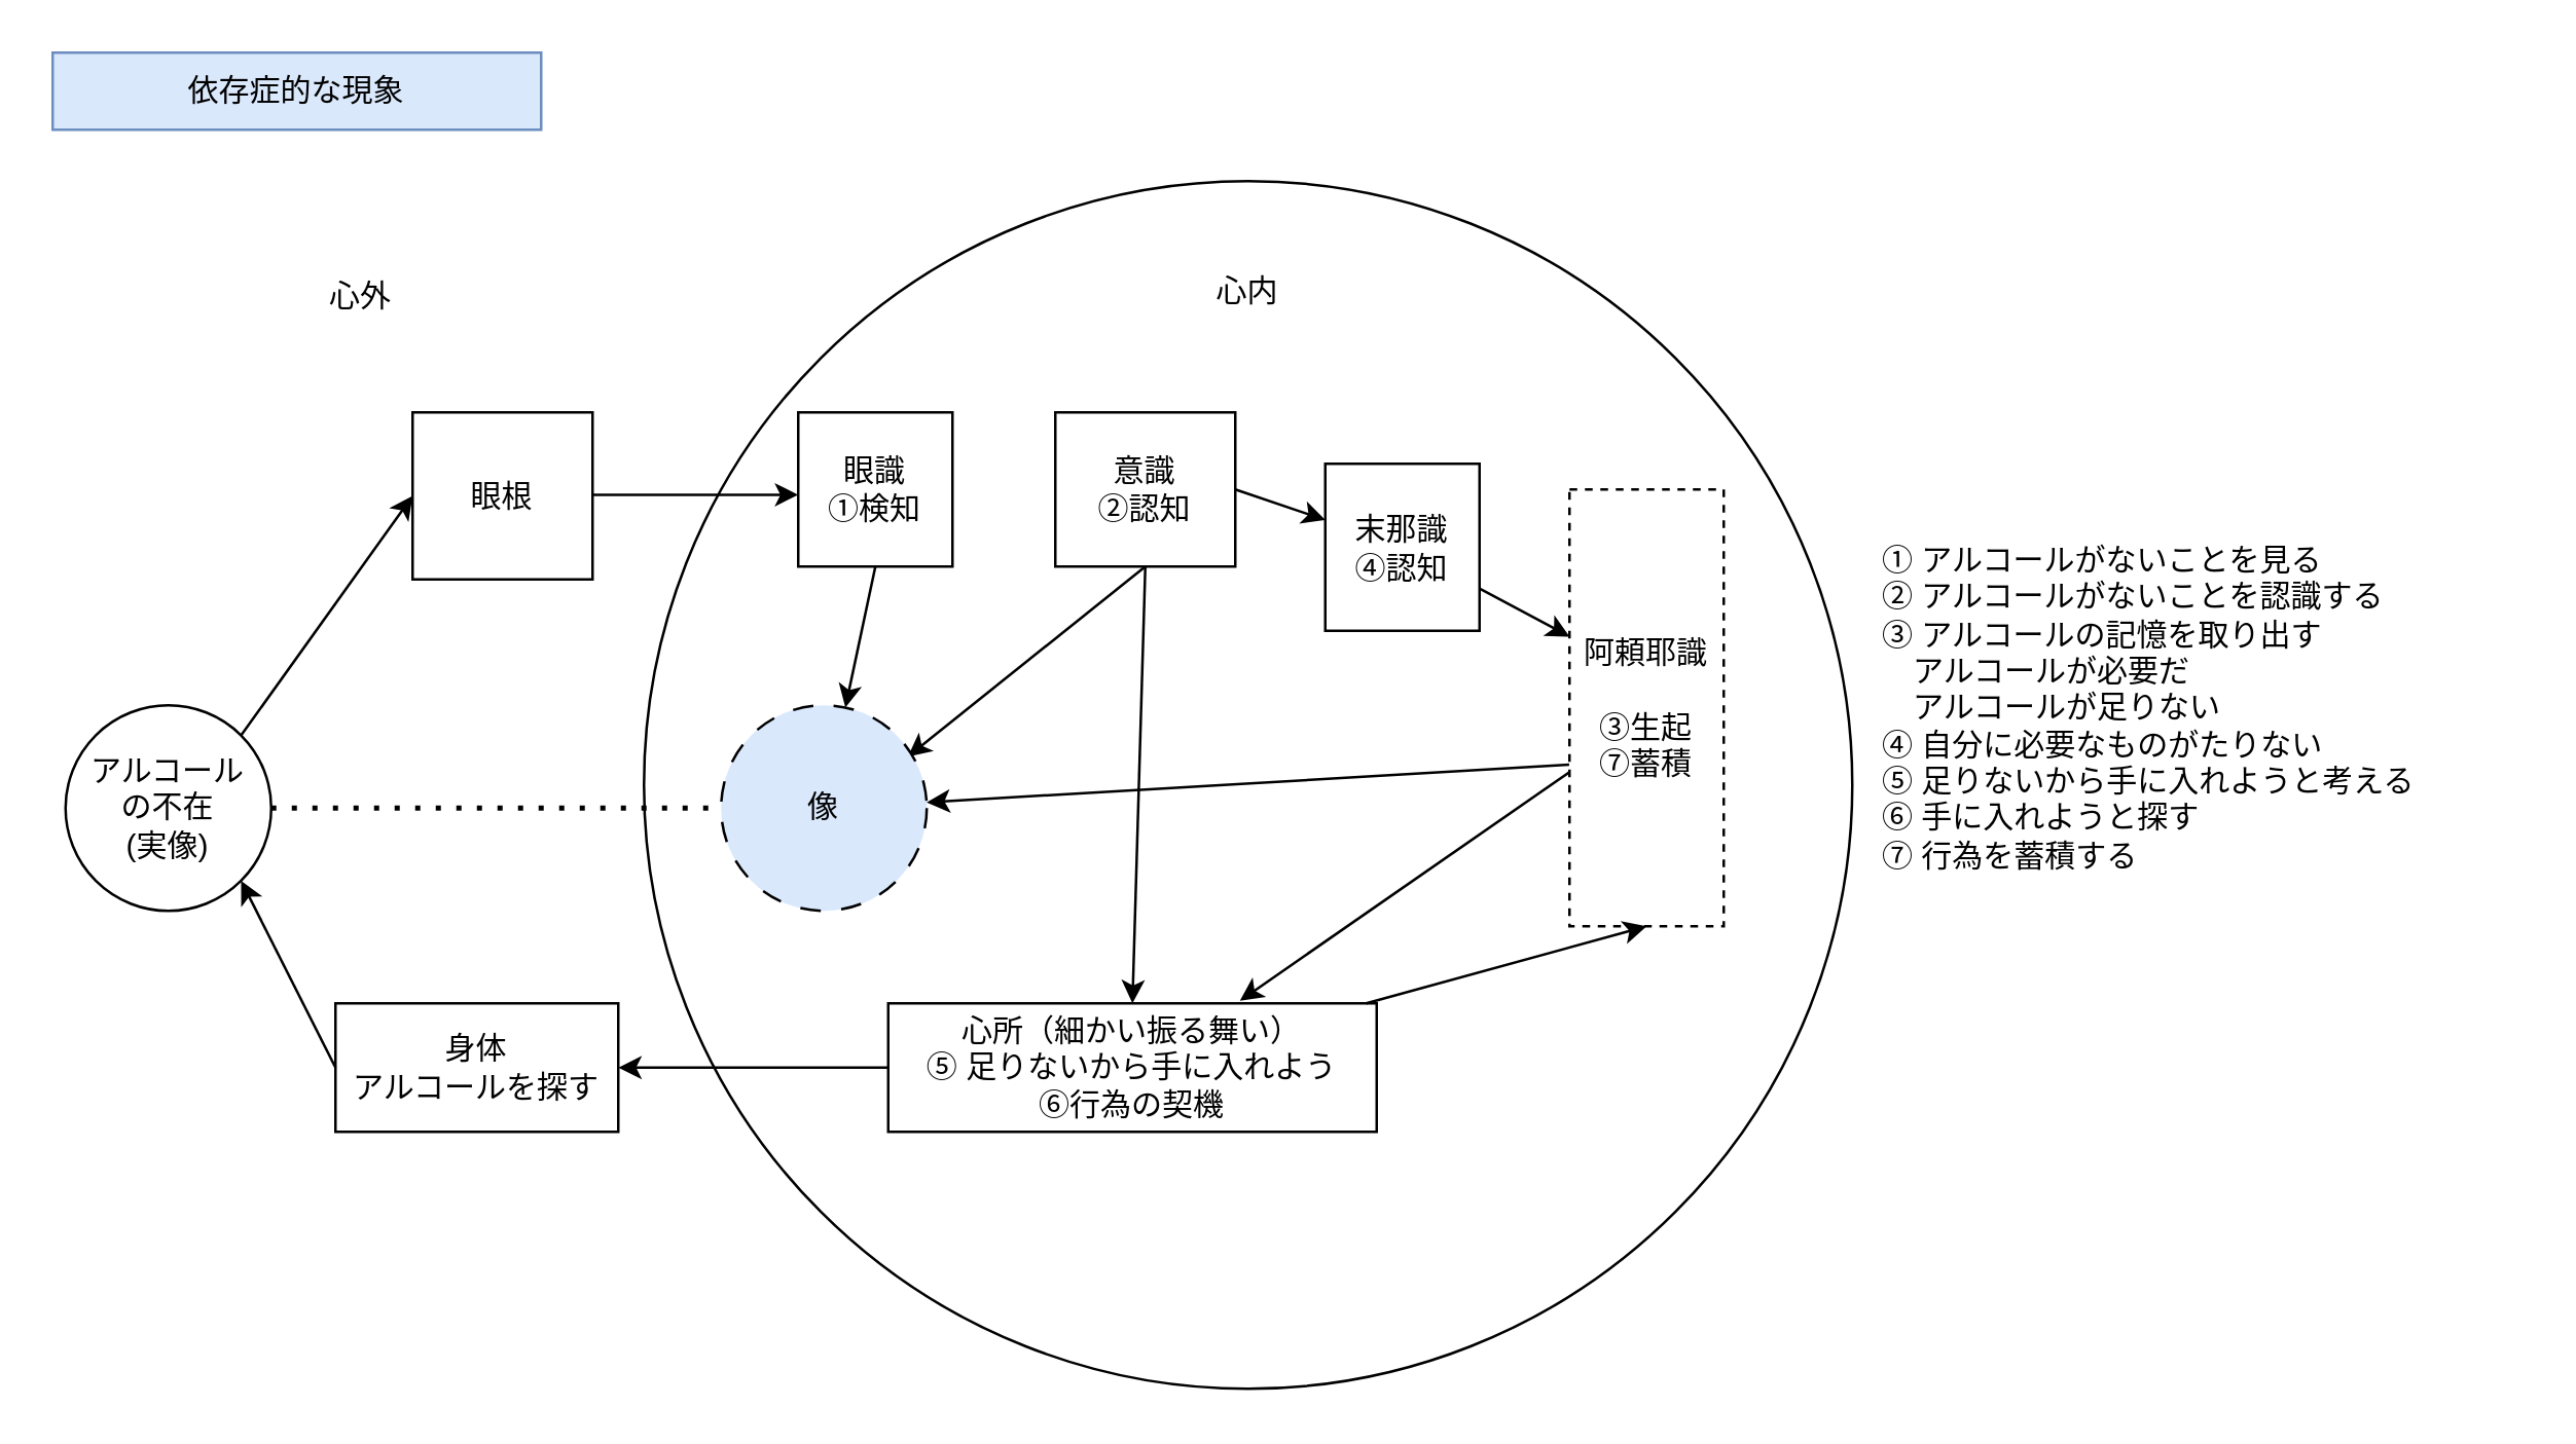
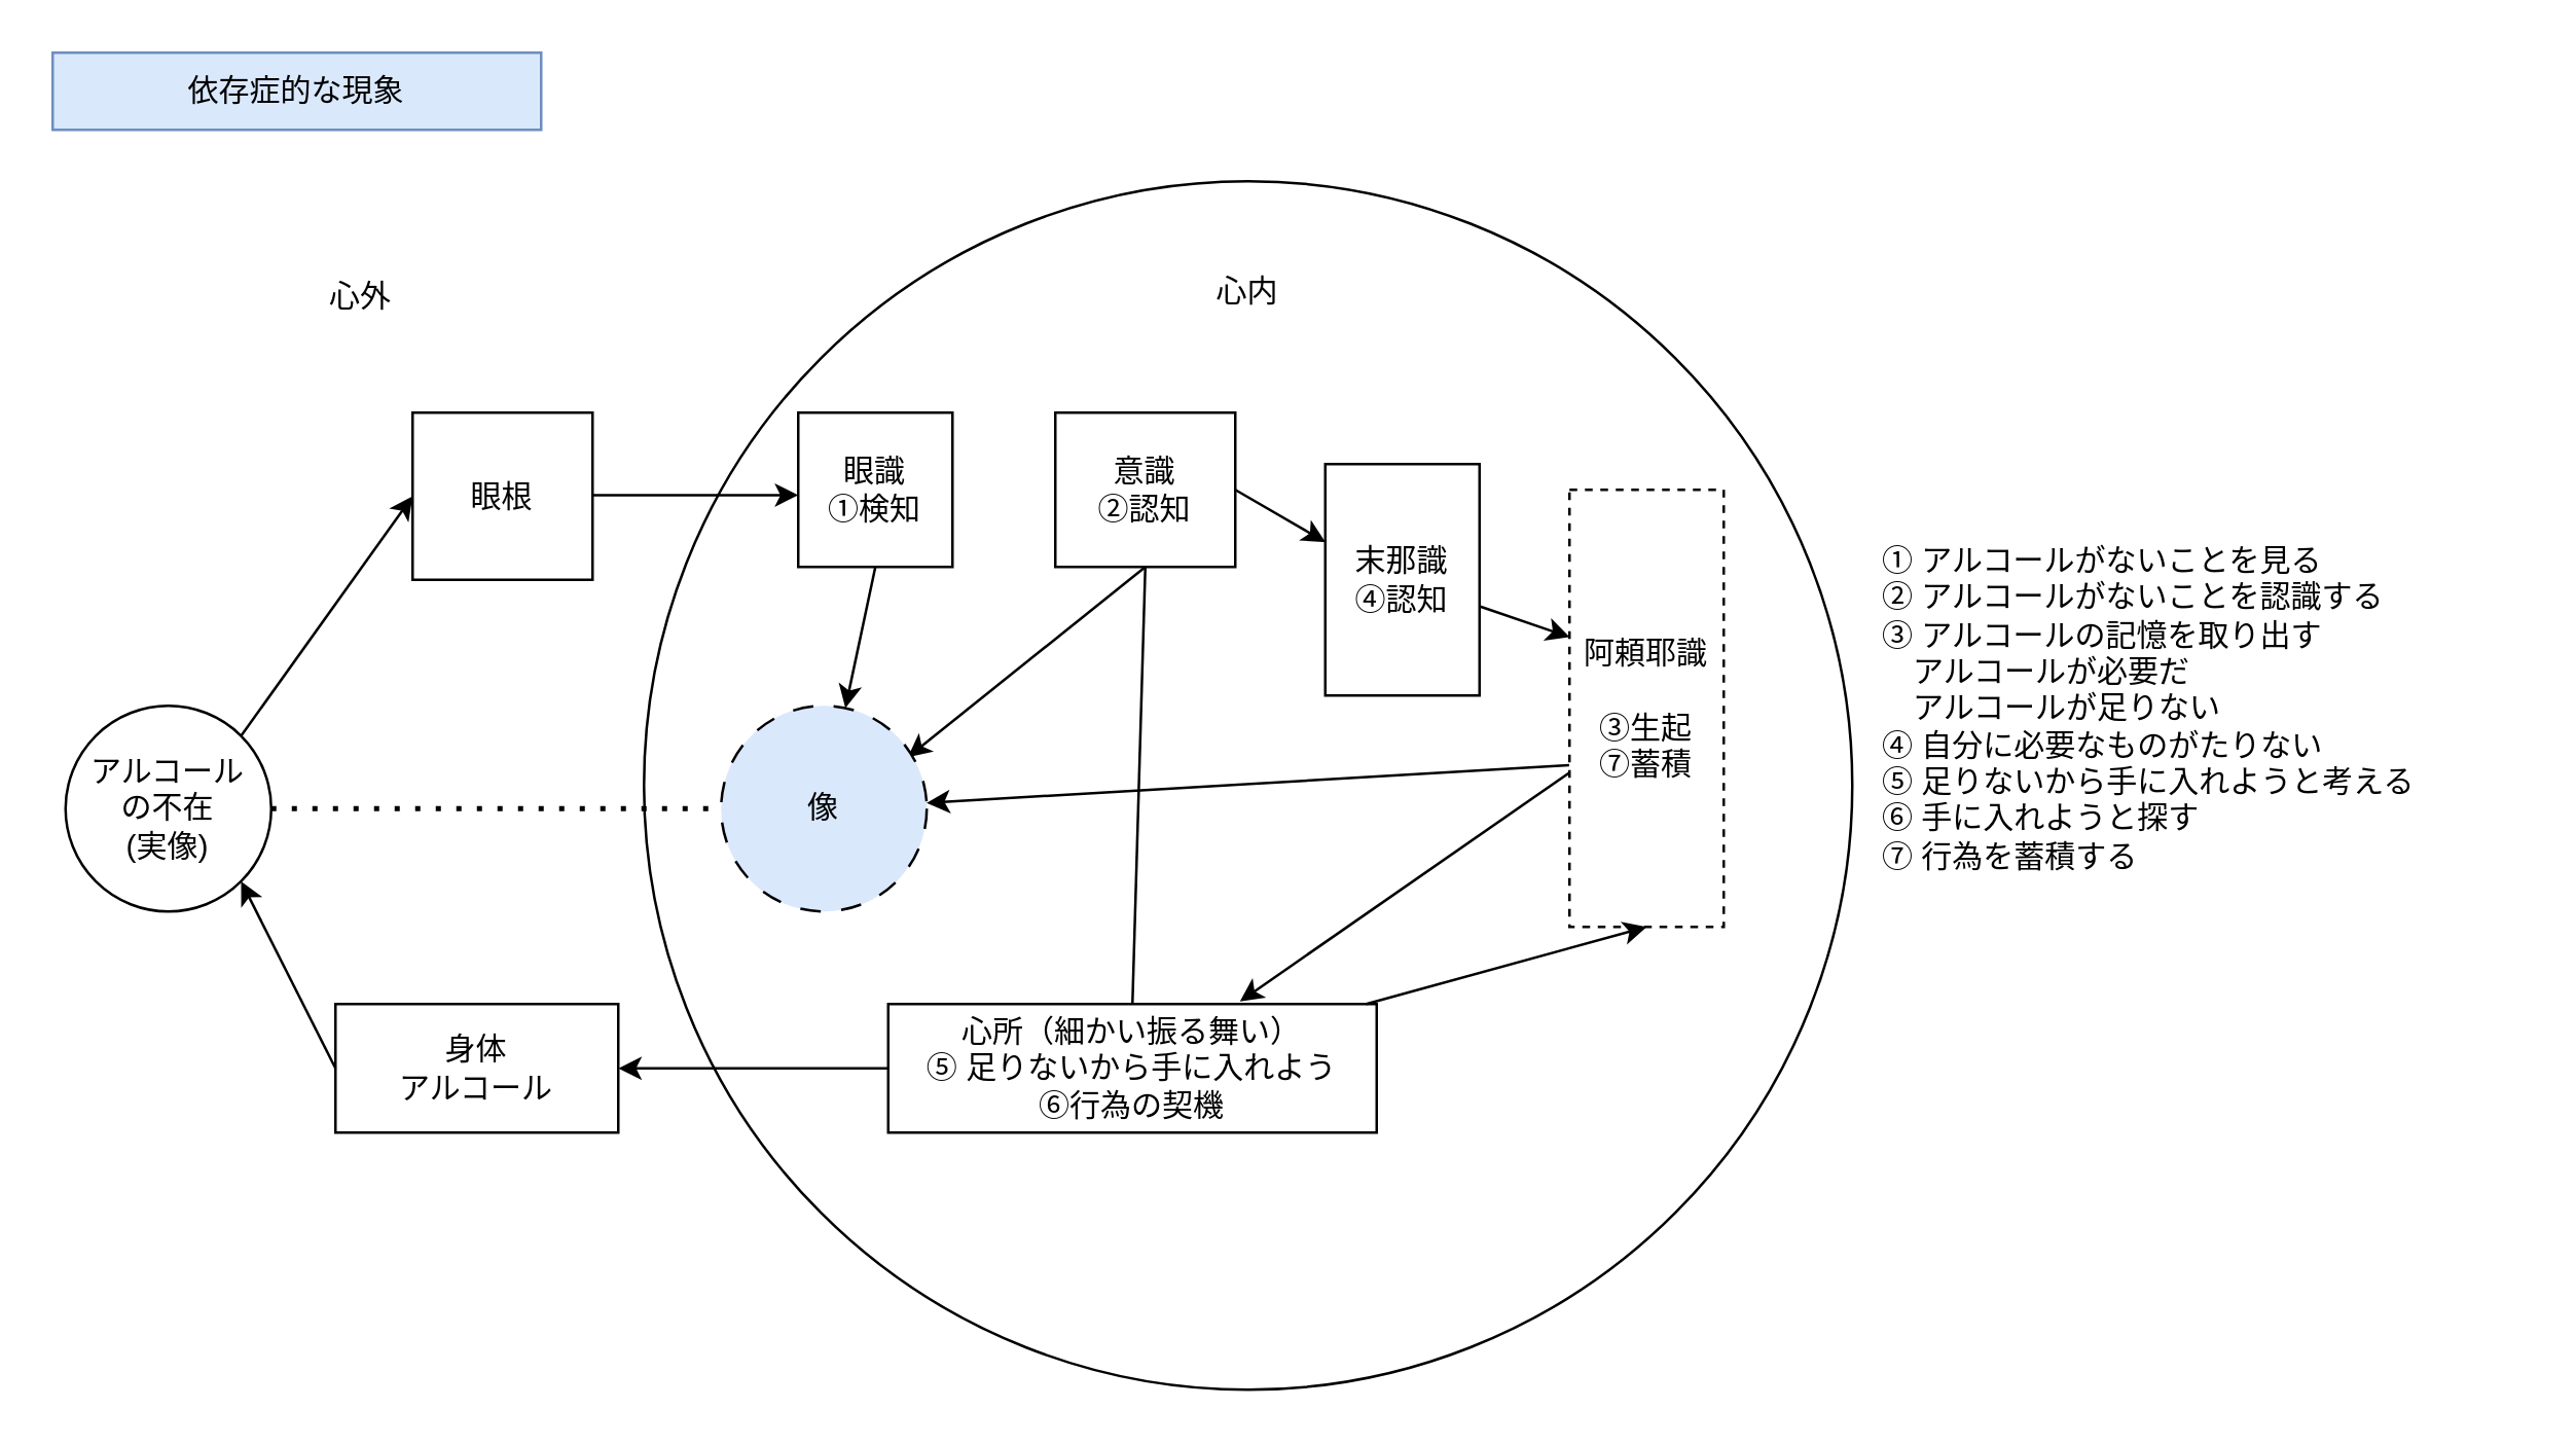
  <mxCell id="0" />
  <mxCell id="1" parent="0" />
  <mxCell id="2" value="依存症的な現象" style="text;html=1;align=center;verticalAlign=middle;whiteSpace=wrap;rounded=0;fillColor=#dae8fc;strokeColor=#6c8ebf;" parent="1" vertex="1"><mxGeometry x="20" y="20" width="190" height="30" as="geometry" /></mxCell>
  <mxCell id="3" value="&lt;div&gt;&lt;br&gt;&lt;/div&gt;&lt;div&gt;&lt;br&gt;&lt;/div&gt;心内" style="ellipse;whiteSpace=wrap;html=1;aspect=fixed;verticalAlign=top;" parent="1" vertex="1"><mxGeometry x="250" y="70" width="470" height="470" as="geometry" /></mxCell>
  <mxCell id="4" value="阿頼耶識&lt;div&gt;&lt;br&gt;&lt;div&gt;③生起&lt;/div&gt;&lt;/div&gt;&lt;div&gt;⑦蓄積&lt;/div&gt;" style="rounded=0;whiteSpace=wrap;html=1;dashed=1;" parent="1" vertex="1"><mxGeometry x="610" y="190" width="60" height="170" as="geometry" /></mxCell>
  <mxCell id="5" value="心外" style="text;html=1;align=center;verticalAlign=middle;whiteSpace=wrap;rounded=0;" parent="1" vertex="1"><mxGeometry x="50" y="100" width="180" height="30" as="geometry" /></mxCell>
  <mxCell id="6" value="眼識&lt;div&gt;①検知&lt;/div&gt;" style="rounded=0;whiteSpace=wrap;html=1;" parent="1" vertex="1"><mxGeometry x="310" y="160" width="60" height="60" as="geometry" /></mxCell>
  <mxCell id="7" value="眼根" style="rounded=0;whiteSpace=wrap;html=1;" parent="1" vertex="1"><mxGeometry x="160" y="160" width="70" height="65" as="geometry" /></mxCell>
  <mxCell id="8" value="" style="endArrow=classic;html=1;rounded=0;exitX=1;exitY=0;exitDx=0;exitDy=0;entryX=0;entryY=0.5;entryDx=0;entryDy=0;" parent="1" edge="1" target="7" source="20"><mxGeometry width="50" height="50" relative="1" as="geometry"><mxPoint x="110" y="204.66" as="sourcePoint" /><mxPoint x="170" y="205.12" as="targetPoint" /></mxGeometry></mxCell>
  <mxCell id="9" value="" style="endArrow=classic;html=1;rounded=0;entryX=0;entryY=0.588;entryDx=0;entryDy=0;entryPerimeter=0;" parent="1" edge="1"><mxGeometry width="50" height="50" relative="1" as="geometry"><mxPoint x="230" y="192.12" as="sourcePoint" /><mxPoint x="310" y="192.08" as="targetPoint" /></mxGeometry></mxCell>
  <mxCell id="10" value="" style="endArrow=classic;html=1;rounded=0;entryX=0.001;entryY=0.337;entryDx=0;entryDy=0;entryPerimeter=0;" parent="1" target="4" edge="1" source="23"><mxGeometry width="50" height="50" relative="1" as="geometry"><mxPoint x="470.36" y="207.44" as="sourcePoint" /><mxPoint x="510" y="200" as="targetPoint" /></mxGeometry></mxCell>
  <mxCell id="11" value="意識&lt;div&gt;➁認知&lt;/div&gt;" style="rounded=0;whiteSpace=wrap;html=1;" parent="1" vertex="1"><mxGeometry x="410" y="160" width="70" height="60" as="geometry" /></mxCell>
  <mxCell id="12" value="心所（細かい振る舞い）&lt;div&gt;⑤ 足りないから手に入れよう&lt;/div&gt;&lt;div&gt;⑥行為の契機&lt;/div&gt;" style="rounded=0;whiteSpace=wrap;html=1;" parent="1" vertex="1"><mxGeometry x="345" y="390" width="190" height="50" as="geometry" /></mxCell>
  <mxCell id="13" value="① アルコールがないことを見る&lt;div&gt;➁ アルコールがないことを認識する&lt;/div&gt;&lt;div&gt;&lt;span style=&quot;background-color: transparent; color: light-dark(rgb(0, 0, 0), rgb(255, 255, 255));&quot;&gt;③ アルコールの記憶を取り出す&lt;/span&gt;&lt;/div&gt;&lt;div&gt;　アルコールが必要だ&lt;/div&gt;&lt;div&gt;　アルコールが足りない&lt;/div&gt;&lt;div&gt;④&amp;nbsp;&lt;span style=&quot;background-color: transparent; color: light-dark(rgb(0, 0, 0), rgb(255, 255, 255));&quot;&gt;自分に必要なものがたりない&lt;/span&gt;&lt;/div&gt;&lt;div&gt;&lt;div&gt;⑤ 足りないから手に入れようと考える&lt;/div&gt;&lt;/div&gt;&lt;div&gt;&lt;span style=&quot;background-color: transparent; color: light-dark(rgb(0, 0, 0), rgb(255, 255, 255));&quot;&gt;⑥ 手に入れようと探す&lt;/span&gt;&lt;/div&gt;&lt;div&gt;&lt;span style=&quot;background-color: transparent; color: light-dark(rgb(0, 0, 0), rgb(255, 255, 255));&quot;&gt;⑦ 行為を蓄積する&lt;/span&gt;&lt;/div&gt;" style="text;html=1;align=left;verticalAlign=middle;whiteSpace=wrap;rounded=0;" parent="1" vertex="1"><mxGeometry x="730" y="170" width="250" height="210" as="geometry" /></mxCell>
  <mxCell id="14" value="" style="endArrow=classic;html=1;rounded=0;entryX=0.908;entryY=0.25;entryDx=0;entryDy=0;exitX=0.5;exitY=1;exitDx=0;exitDy=0;entryPerimeter=0;" parent="1" source="11" target="19" edge="1"><mxGeometry width="50" height="50" relative="1" as="geometry"><mxPoint x="380" y="289.64" as="sourcePoint" /><mxPoint x="445.7" y="274" as="targetPoint" /></mxGeometry></mxCell>
  <mxCell id="15" value="" style="endArrow=classic;html=1;rounded=0;entryX=0.5;entryY=1;entryDx=0;entryDy=0;" parent="1" source="12" target="4" edge="1"><mxGeometry width="50" height="50" relative="1" as="geometry"><mxPoint x="612" y="368" as="sourcePoint" /><mxPoint x="590" y="430" as="targetPoint" /></mxGeometry></mxCell>
  <mxCell id="16" value="" style="endArrow=classic;html=1;rounded=0;exitX=-0.002;exitY=0.63;exitDx=0;exitDy=0;exitPerimeter=0;" parent="1" source="4" target="19" edge="1"><mxGeometry width="50" height="50" relative="1" as="geometry"><mxPoint x="545" y="257" as="sourcePoint" /><mxPoint x="440" y="390" as="targetPoint" /></mxGeometry></mxCell>
- <mxCell id="17" value="身体&lt;div&gt;アルコールを探す&lt;/div&gt;" style="rounded=0;whiteSpace=wrap;html=1;" parent="1" vertex="1"><mxGeometry x="130" y="390" width="110" height="50" as="geometry" /></mxCell>
+ <mxCell id="17" value="身体&lt;div&gt;アルコール&lt;/div&gt;" style="rounded=0;whiteSpace=wrap;html=1;" parent="1" vertex="1"><mxGeometry x="130" y="390" width="110" height="50" as="geometry" /></mxCell>
  <mxCell id="18" value="" style="endArrow=classic;html=1;rounded=0;entryX=1;entryY=0.5;entryDx=0;entryDy=0;exitX=0;exitY=0.5;exitDx=0;exitDy=0;" parent="1" source="12" target="17" edge="1"><mxGeometry width="50" height="50" relative="1" as="geometry"><mxPoint x="270" y="490" as="sourcePoint" /><mxPoint x="320" y="440" as="targetPoint" /></mxGeometry></mxCell>
  <mxCell id="19" value="像" style="ellipse;whiteSpace=wrap;html=1;aspect=fixed;dashed=1;dashPattern=8 8;fillColor=#dae8fc;" vertex="1" parent="1"><mxGeometry x="280" y="274" width="80" height="80" as="geometry" /></mxCell>
  <mxCell id="20" value="アルコール&lt;div&gt;の不在&lt;/div&gt;&lt;div&gt;(実像)&lt;/div&gt;" style="ellipse;whiteSpace=wrap;html=1;aspect=fixed;" vertex="1" parent="1"><mxGeometry x="25" y="274" width="80" height="80" as="geometry" /></mxCell>
  <mxCell id="21" value="" style="endArrow=classic;html=1;rounded=0;exitX=0.5;exitY=1;exitDx=0;exitDy=0;" edge="1" parent="1" source="6" target="19"><mxGeometry width="50" height="50" relative="1" as="geometry"><mxPoint x="350" y="240" as="sourcePoint" /><mxPoint x="450" y="310" as="targetPoint" /></mxGeometry></mxCell>
  <mxCell id="22" value="" style="endArrow=classic;html=1;rounded=0;entryX=0.001;entryY=0.337;entryDx=0;entryDy=0;exitX=1;exitY=0.5;exitDx=0;exitDy=0;entryPerimeter=0;" edge="1" parent="1" source="11" target="23"><mxGeometry width="50" height="50" relative="1" as="geometry"><mxPoint x="470.36" y="207.44" as="sourcePoint" /><mxPoint x="610" y="247" as="targetPoint" /></mxGeometry></mxCell>
- <mxCell id="23" value="末那識&lt;div&gt;④認知&lt;/div&gt;" style="rounded=0;whiteSpace=wrap;html=1;" parent="1" vertex="1"><mxGeometry x="515" y="180" width="60" height="65" as="geometry" /></mxCell>
- <mxCell id="24" value="" style="endArrow=classic;html=1;rounded=0;exitX=0.5;exitY=1;exitDx=0;exitDy=0;entryX=0.5;entryY=0;entryDx=0;entryDy=0;" edge="1" parent="1" source="11" target="12"><mxGeometry width="50" height="50" relative="1" as="geometry"><mxPoint x="620" y="307" as="sourcePoint" /><mxPoint x="370" y="322" as="targetPoint" /></mxGeometry></mxCell>
+ <mxCell id="23" value="末那識&lt;div&gt;④認知&lt;/div&gt;" style="rounded=0;whiteSpace=wrap;html=1;" parent="1" vertex="1"><mxGeometry x="515" y="180" width="60" height="90" as="geometry" /></mxCell>
+ <mxCell id="24" value="" style="endArrow=none;html=1;rounded=0;exitX=0.5;exitY=1;exitDx=0;exitDy=0;entryX=0.5;entryY=0;entryDx=0;entryDy=0;" edge="1" parent="1" source="11" target="12"><mxGeometry width="50" height="50" relative="1" as="geometry"><mxPoint x="620" y="307" as="sourcePoint" /><mxPoint x="370" y="322" as="targetPoint" /></mxGeometry></mxCell>
  <mxCell id="25" value="" style="endArrow=none;dashed=1;html=1;dashPattern=1 3;strokeWidth=2;rounded=0;entryX=0;entryY=0.5;entryDx=0;entryDy=0;exitX=1;exitY=0.5;exitDx=0;exitDy=0;" edge="1" parent="1" source="20" target="19"><mxGeometry width="50" height="50" relative="1" as="geometry"><mxPoint x="160" y="324" as="sourcePoint" /><mxPoint x="210" y="274" as="targetPoint" /></mxGeometry></mxCell>
  <mxCell id="26" value="" style="endArrow=classic;html=1;rounded=0;exitX=0;exitY=0.5;exitDx=0;exitDy=0;entryX=1;entryY=1;entryDx=0;entryDy=0;" edge="1" parent="1" source="17" target="20"><mxGeometry width="50" height="50" relative="1" as="geometry"><mxPoint x="136.5" y="340" as="sourcePoint" /><mxPoint x="213.5" y="259.12" as="targetPoint" /></mxGeometry></mxCell>
  <mxCell id="27" value="" style="endArrow=classic;html=1;rounded=0;exitX=0;exitY=0.647;exitDx=0;exitDy=0;entryX=0.72;entryY=-0.02;entryDx=0;entryDy=0;exitPerimeter=0;entryPerimeter=0;" edge="1" parent="1" source="4" target="12"><mxGeometry width="50" height="50" relative="1" as="geometry"><mxPoint x="455" y="230" as="sourcePoint" /><mxPoint x="450" y="400" as="targetPoint" /></mxGeometry></mxCell>
